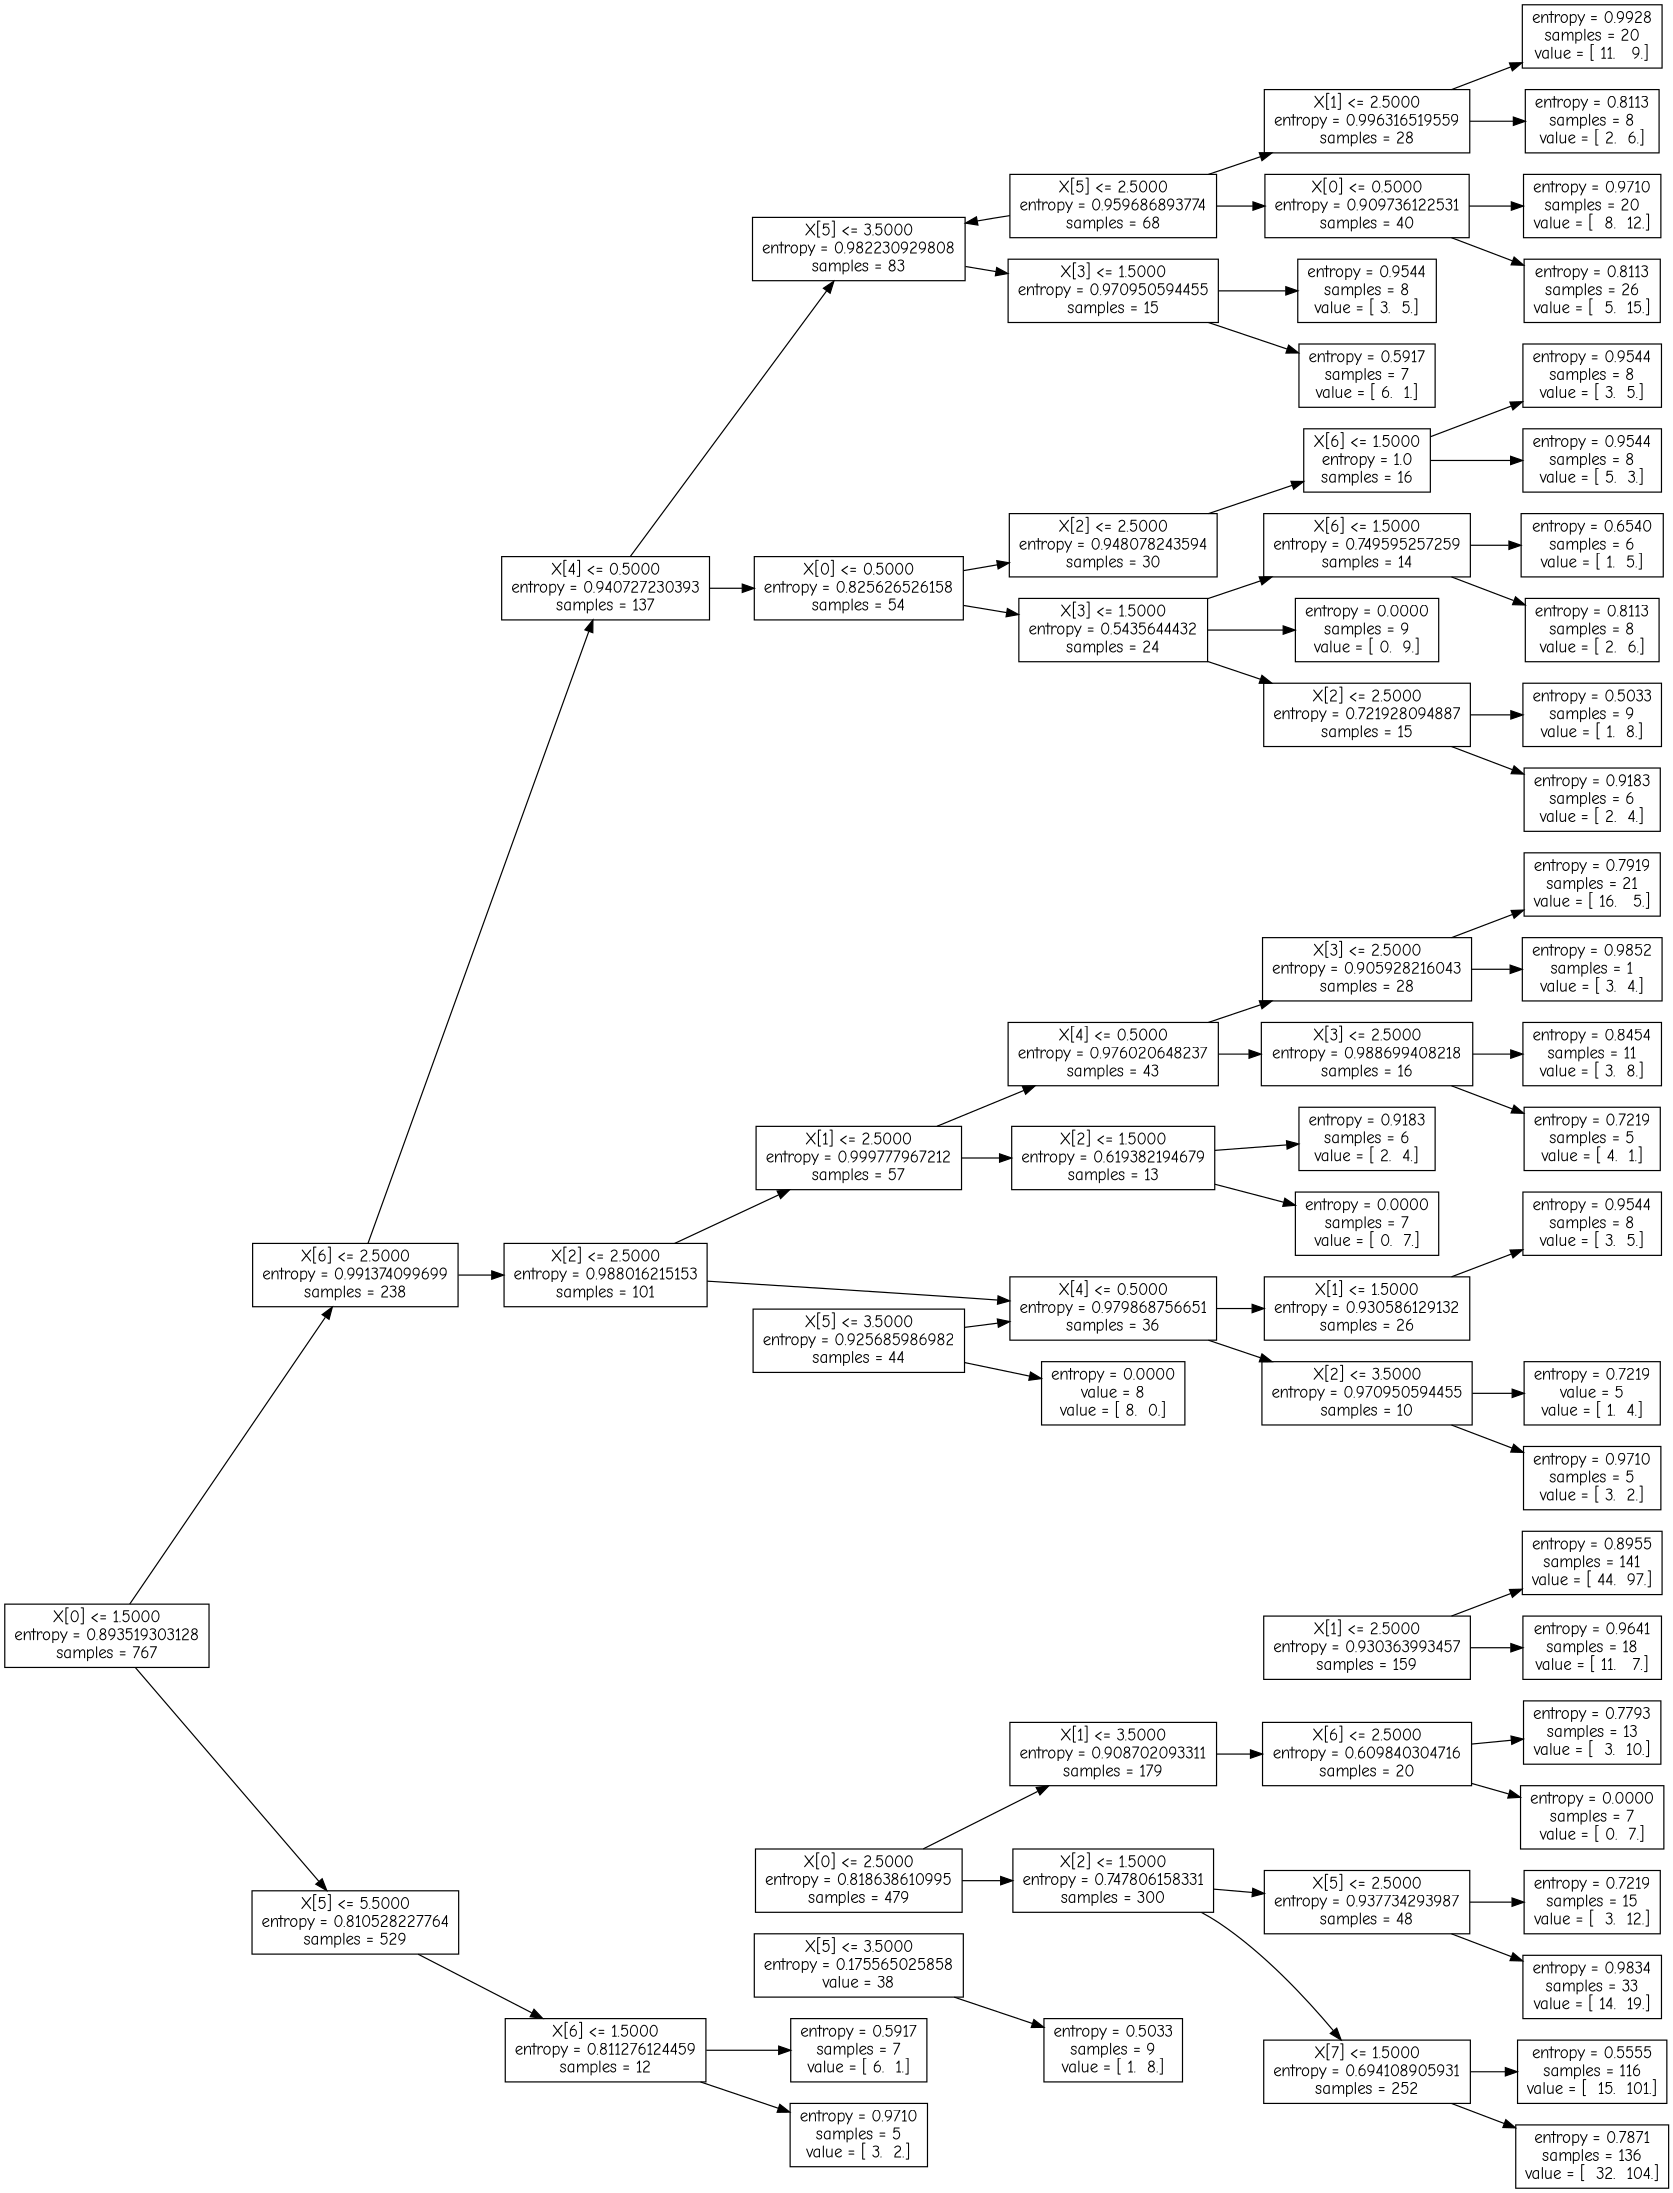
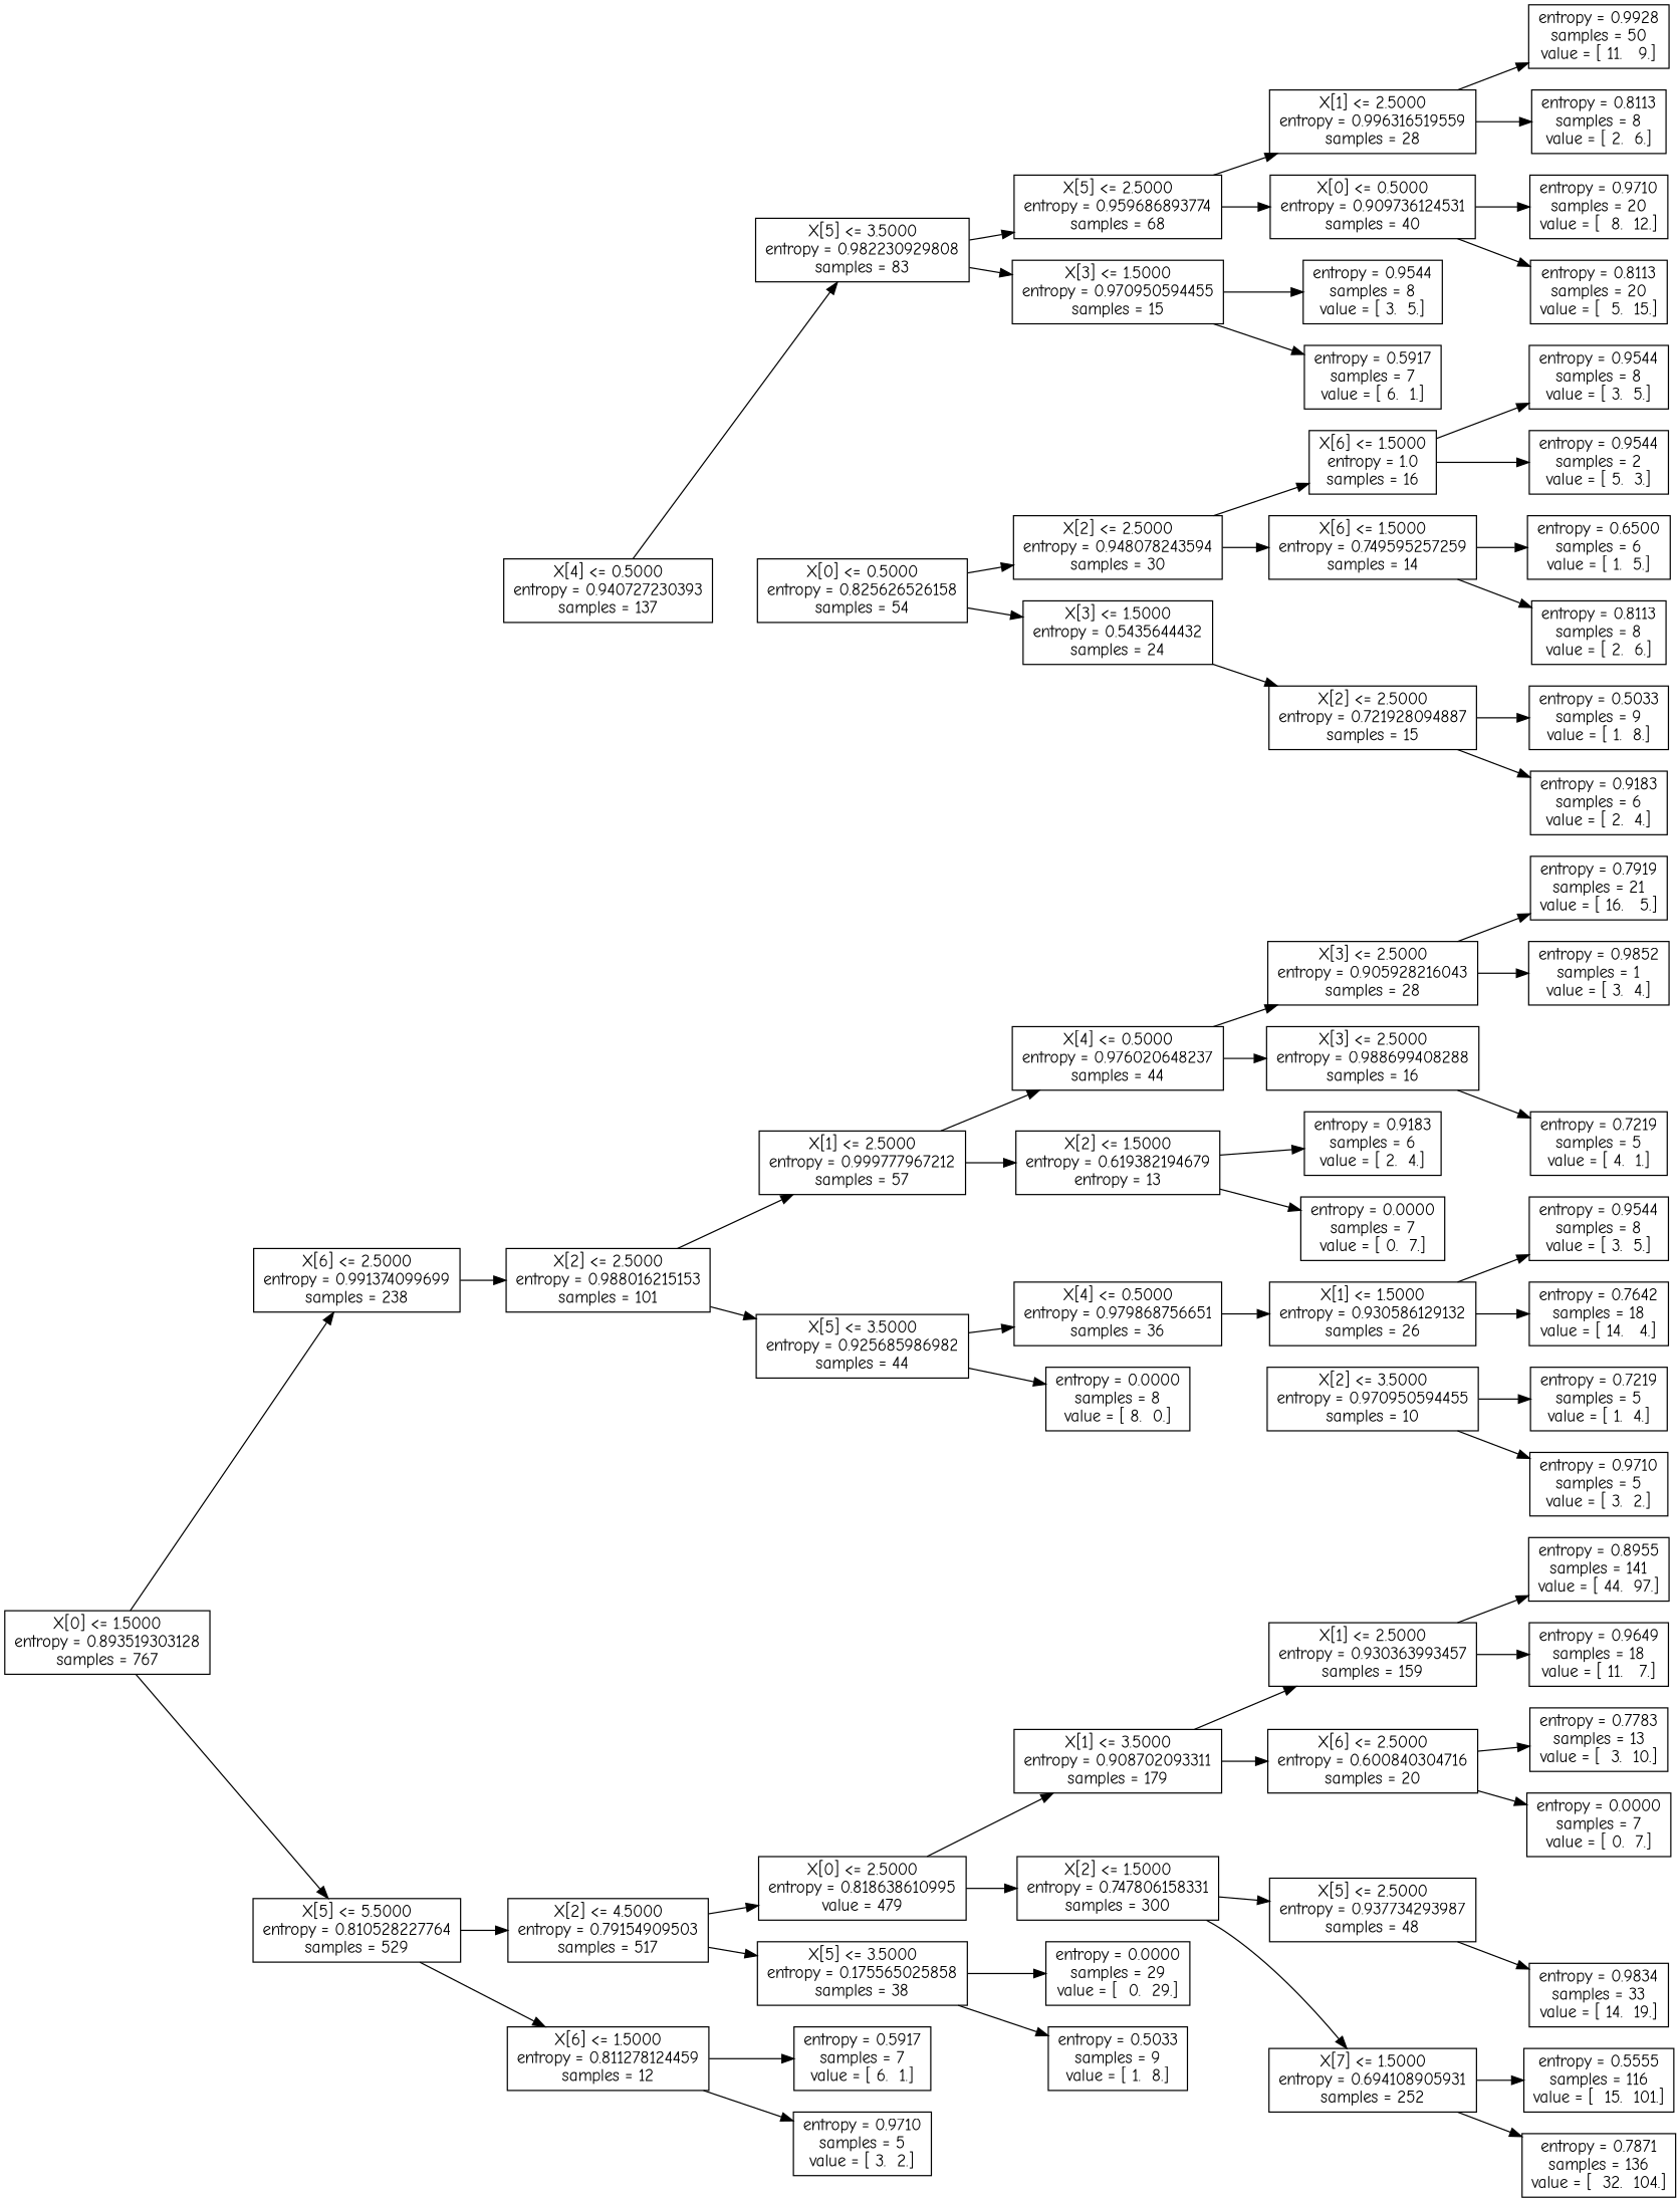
  digraph {
    fontname="Comic Neue"
    rankdir=LR
    node [fontname="Comic Neue" shape=box]
    edge [fontname="Comic Neue"]
    n1 [label="X[0] <= 1.5000\nentropy = 0.893519303128\nsamples = 767"]
    n2 [label="X[6] <= 2.5000\nentropy = 0.991374099699\nsamples = 238"]
    n3 [label="X[5] <= 5.5000\nentropy = 0.810528227764\nsamples = 529"]
    n4 [label="X[4] <= 0.5000\nentropy = 0.940727230393\nsamples = 137"]
    n5 [label="X[2] <= 2.5000\nentropy = 0.988016215153\nsamples = 101"]
-   n7 [label="X[6] <= 1.5000\nentropy = 0.811276124459\nsamples = 12"]
+   n6 [label="X[2] <= 4.5000\nentropy = 0.79154909503\nsamples = 517"]
+   n7 [label="X[6] <= 1.5000\nentropy = 0.811278124459\nsamples = 12"]
    n8 [label="X[5] <= 3.5000\nentropy = 0.982230929808\nsamples = 83"]
    n9 [label="X[0] <= 0.5000\nentropy = 0.825626526158\nsamples = 54"]
    n10 [label="X[1] <= 2.5000\nentropy = 0.999777967212\nsamples = 57"]
    n11 [label="X[5] <= 3.5000\nentropy = 0.925685986982\nsamples = 44"]
    n12 [label="X[5] <= 2.5000\nentropy = 0.959686893774\nsamples = 68"]
    n13 [label="X[3] <= 1.5000\nentropy = 0.970950594455\nsamples = 15"]
    n14 [label="X[2] <= 2.5000\nentropy = 0.948078243594\nsamples = 30"]
    n15 [label="X[3] <= 1.5000\nentropy = 0.5435644432\nsamples = 24"]
    n16 [label="X[1] <= 2.5000\nentropy = 0.996316519559\nsamples = 28"]
-   n17 [label="X[0] <= 0.5000\nentropy = 0.909736122531\nsamples = 40"]
+   n17 [label="X[0] <= 0.5000\nentropy = 0.909736124531\nsamples = 40"]
    n18 [label="entropy = 0.9544\nsamples = 8\nvalue = [ 3.  5.]"]
    n19 [label="entropy = 0.5917\nsamples = 7\nvalue = [ 6.  1.]"]
-   n20 [label="entropy = 0.9928\nsamples = 20\nvalue = [ 11.   9.]"]
+   n20 [label="entropy = 0.9928\nsamples = 50\nvalue = [ 11.   9.]"]
    n21 [label="entropy = 0.8113\nsamples = 8\nvalue = [ 2.  6.]"]
    n22 [label="entropy = 0.9710\nsamples = 20\nvalue = [  8.  12.]"]
-   n23 [label="entropy = 0.8113\nsamples = 26\nvalue = [  5.  15.]"]
+   n23 [label="entropy = 0.8113\nsamples = 20\nvalue = [  5.  15.]"]
    n24 [label="X[6] <= 1.5000\nentropy = 1.0\nsamples = 16"]
    n25 [label="X[6] <= 1.5000\nentropy = 0.749595257259\nsamples = 14"]
-   n26 [label="entropy = 0.0000\nsamples = 9\nvalue = [ 0.  9.]"]
    n27 [label="X[2] <= 2.5000\nentropy = 0.721928094887\nsamples = 15"]
    n28 [label="entropy = 0.9544\nsamples = 8\nvalue = [ 3.  5.]"]
-   n29 [label="entropy = 0.9544\nsamples = 8\nvalue = [ 5.  3.]"]
-   n30 [label="entropy = 0.6540\nsamples = 6\nvalue = [ 1.  5.]"]
+   n29 [label="entropy = 0.9544\nsamples = 2\nvalue = [ 5.  3.]"]
+   n30 [label="entropy = 0.6500\nsamples = 6\nvalue = [ 1.  5.]"]
    n31 [label="entropy = 0.8113\nsamples = 8\nvalue = [ 2.  6.]"]
    n32 [label="entropy = 0.5033\nsamples = 9\nvalue = [ 1.  8.]"]
    n33 [label="entropy = 0.9183\nsamples = 6\nvalue = [ 2.  4.]"]
-   n34 [label="X[4] <= 0.5000\nentropy = 0.976020648237\nsamples = 43"]
-   n35 [label="X[2] <= 1.5000\nentropy = 0.619382194679\nsamples = 13"]
+   n34 [label="X[4] <= 0.5000\nentropy = 0.976020648237\nsamples = 44"]
+   n35 [label="X[2] <= 1.5000\nentropy = 0.619382194679\nentropy = 13"]
    n36 [label="X[4] <= 0.5000\nentropy = 0.979868756651\nsamples = 36"]
-   n37 [label="entropy = 0.0000\nvalue = 8\nvalue = [ 8.  0.]"]
+   n37 [label="entropy = 0.0000\nsamples = 8\nvalue = [ 8.  0.]"]
    n38 [label="X[3] <= 2.5000\nentropy = 0.905928216043\nsamples = 28"]
-   n39 [label="X[3] <= 2.5000\nentropy = 0.988699408218\nsamples = 16"]
+   n39 [label="X[3] <= 2.5000\nentropy = 0.988699408288\nsamples = 16"]
    n40 [label="entropy = 0.9183\nsamples = 6\nvalue = [ 2.  4.]"]
    n41 [label="entropy = 0.0000\nsamples = 7\nvalue = [ 0.  7.]"]
    n42 [label="entropy = 0.7919\nsamples = 21\nvalue = [ 16.   5.]"]
    n43 [label="entropy = 0.9852\nsamples = 1\nvalue = [ 3.  4.]"]
-   n44 [label="entropy = 0.8454\nsamples = 11\nvalue = [ 3.  8.]"]
    n45 [label="entropy = 0.7219\nsamples = 5\nvalue = [ 4.  1.]"]
    n46 [label="X[1] <= 1.5000\nentropy = 0.930586129132\nsamples = 26"]
    n47 [label="X[2] <= 3.5000\nentropy = 0.970950594455\nsamples = 10"]
    n48 [label="entropy = 0.9544\nsamples = 8\nvalue = [ 3.  5.]"]
-   n50 [label="entropy = 0.7219\nvalue = 5\nvalue = [ 1.  4.]"]
+   n49 [label="entropy = 0.7642\nsamples = 18\nvalue = [ 14.   4.]"]
+   n50 [label="entropy = 0.7219\nsamples = 5\nvalue = [ 1.  4.]"]
    n51 [label="entropy = 0.9710\nsamples = 5\nvalue = [ 3.  2.]"]
-   n52 [label="X[0] <= 2.5000\nentropy = 0.818638610995\nsamples = 479"]
-   n53 [label="X[5] <= 3.5000\nentropy = 0.175565025858\nvalue = 38"]
+   n52 [label="X[0] <= 2.5000\nentropy = 0.818638610995\nvalue = 479"]
+   n53 [label="X[5] <= 3.5000\nentropy = 0.175565025858\nsamples = 38"]
    n54 [label="entropy = 0.5917\nsamples = 7\nvalue = [ 6.  1.]"]
    n55 [label="entropy = 0.9710\nsamples = 5\nvalue = [ 3.  2.]"]
    n56 [label="X[1] <= 3.5000\nentropy = 0.908702093311\nsamples = 179"]
    n57 [label="X[2] <= 1.5000\nentropy = 0.747806158331\nsamples = 300"]
+   n58 [label="entropy = 0.0000\nsamples = 29\nvalue = [  0.  29.]"]
    n59 [label="entropy = 0.5033\nsamples = 9\nvalue = [ 1.  8.]"]
    n60 [label="X[1] <= 2.5000\nentropy = 0.930363993457\nsamples = 159"]
-   n61 [label="X[6] <= 2.5000\nentropy = 0.609840304716\nsamples = 20"]
+   n61 [label="X[6] <= 2.5000\nentropy = 0.600840304716\nsamples = 20"]
    n62 [label="X[5] <= 2.5000\nentropy = 0.937734293987\nsamples = 48"]
    n63 [label="X[7] <= 1.5000\nentropy = 0.694108905931\nsamples = 252"]
    n64 [label="entropy = 0.8955\nsamples = 141\nvalue = [ 44.  97.]"]
-   n65 [label="entropy = 0.9641\nsamples = 18\nvalue = [ 11.   7.]"]
-   n66 [label="entropy = 0.7793\nsamples = 13\nvalue = [  3.  10.]"]
+   n65 [label="entropy = 0.9649\nsamples = 18\nvalue = [ 11.   7.]"]
+   n66 [label="entropy = 0.7783\nsamples = 13\nvalue = [  3.  10.]"]
    n67 [label="entropy = 0.0000\nsamples = 7\nvalue = [ 0.  7.]"]
-   n68 [label="entropy = 0.7219\nsamples = 15\nvalue = [  3.  12.]"]
    n69 [label="entropy = 0.9834\nsamples = 33\nvalue = [ 14.  19.]"]
    n70 [label="entropy = 0.5555\nsamples = 116\nvalue = [  15.  101.]"]
    n71 [label="entropy = 0.7871\nsamples = 136\nvalue = [  32.  104.]"]
    n1 -> n2
    n1 -> n3
-   n2 -> n4
    n2 -> n5
+   n3 -> n6
    n3 -> n7
    n4 -> n8
-   n4 -> n9
    n5 -> n10
-   n5 -> n36
+   n5 -> n11
+   n6 -> n52
+   n6 -> n53
    n7 -> n54
    n7 -> n55
-   n12 -> n8
+   n8 -> n12
    n8 -> n13
    n9 -> n14
    n9 -> n15
    n10 -> n34
    n10 -> n35
    n11 -> n36
    n11 -> n37
    n12 -> n16
    n12 -> n17
    n13 -> n18
    n13 -> n19
    n14 -> n24
-   n15 -> n25
-   n15 -> n26
+   n14 -> n25
    n15 -> n27
    n16 -> n20
    n16 -> n21
    n17 -> n22
    n17 -> n23
    n24 -> n28
    n24 -> n29
    n25 -> n30
    n25 -> n31
    n27 -> n32
    n27 -> n33
    n34 -> n38
    n34 -> n39
    n35 -> n40
    n35 -> n41
    n36 -> n46
-   n36 -> n47
    n38 -> n42
    n38 -> n43
-   n39 -> n44
    n39 -> n45
    n46 -> n48
+   n46 -> n49
    n47 -> n50
    n47 -> n51
    n52 -> n56
    n52 -> n57
+   n53 -> n58
    n53 -> n59
+   n56 -> n60
    n56 -> n61
    n57 -> n62
    n57 -> n63
    n60 -> n64
    n60 -> n65
    n61 -> n66
    n61 -> n67
-   n62 -> n68
    n62 -> n69
    n63 -> n70
    n63 -> n71
  }
